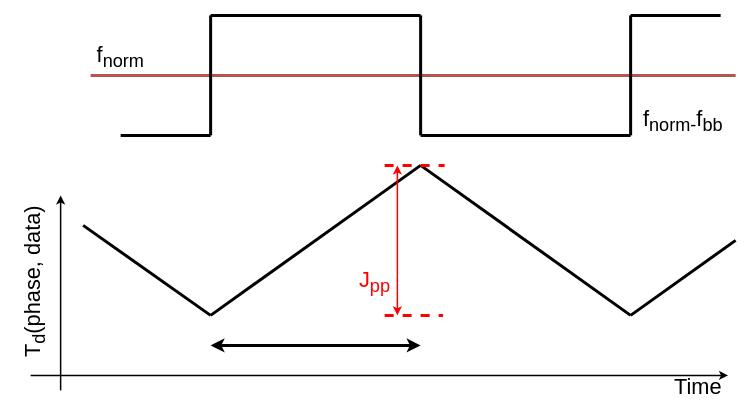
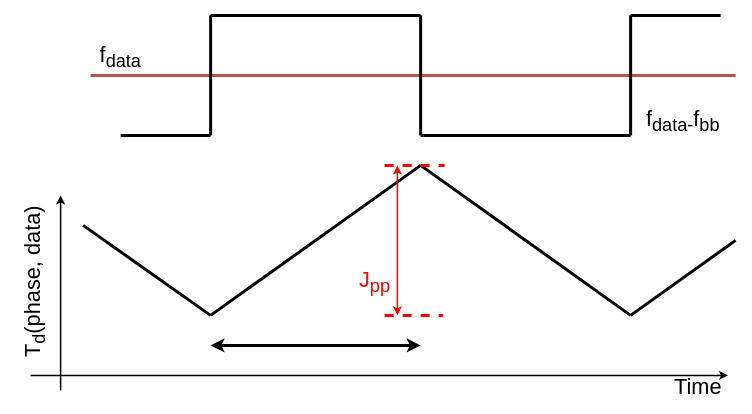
  <mxCell id="0" />
  <mxCell id="1" parent="0" />
  <mxCell id="2" value="" style="endArrow=none;html=1;rounded=0;strokeWidth=4;" edge="1" parent="1"><mxGeometry width="50" height="50" relative="1" as="geometry"><mxPoint x="280" y="20" as="sourcePoint" /><mxPoint x="560" y="20" as="targetPoint" /></mxGeometry></mxCell>
  <mxCell id="3" value="" style="endArrow=none;html=1;rounded=0;strokeWidth=4;" edge="1" parent="1"><mxGeometry width="50" height="50" relative="1" as="geometry"><mxPoint x="560" y="180" as="sourcePoint" /><mxPoint x="840" y="180" as="targetPoint" /></mxGeometry></mxCell>
  <mxCell id="4" value="" style="endArrow=none;html=1;rounded=0;strokeWidth=4;" edge="1" parent="1"><mxGeometry width="50" height="50" relative="1" as="geometry"><mxPoint x="840" y="20" as="sourcePoint" /><mxPoint x="960" y="20" as="targetPoint" /></mxGeometry></mxCell>
  <mxCell id="5" value="" style="endArrow=none;html=1;rounded=0;strokeWidth=4;" edge="1" parent="1"><mxGeometry width="50" height="50" relative="1" as="geometry"><mxPoint x="160" y="180" as="sourcePoint" /><mxPoint x="280" y="180" as="targetPoint" /></mxGeometry></mxCell>
  <mxCell id="6" value="" style="endArrow=none;html=1;rounded=0;strokeWidth=4;fillColor=#f8cecc;strokeColor=#b85450;" edge="1" parent="1"><mxGeometry width="50" height="50" relative="1" as="geometry"><mxPoint x="120" y="100" as="sourcePoint" /><mxPoint x="980" y="100" as="targetPoint" /></mxGeometry></mxCell>
  <mxCell id="7" value="" style="endArrow=none;html=1;rounded=0;strokeWidth=4;" edge="1" parent="1"><mxGeometry width="50" height="50" relative="1" as="geometry"><mxPoint x="280" y="180" as="sourcePoint" /><mxPoint x="280" y="20" as="targetPoint" /></mxGeometry></mxCell>
  <mxCell id="8" value="" style="endArrow=none;html=1;rounded=0;strokeWidth=4;" edge="1" parent="1"><mxGeometry width="50" height="50" relative="1" as="geometry"><mxPoint x="560" y="180" as="sourcePoint" /><mxPoint x="560" y="20" as="targetPoint" /></mxGeometry></mxCell>
  <mxCell id="9" value="" style="endArrow=none;html=1;rounded=0;strokeWidth=4;" edge="1" parent="1"><mxGeometry width="50" height="50" relative="1" as="geometry"><mxPoint x="840" y="180" as="sourcePoint" /><mxPoint x="840" y="20" as="targetPoint" /></mxGeometry></mxCell>
- <mxCell id="10" value="&lt;font style=&quot;font-size: 29px&quot;&gt;f&lt;sub&gt;norm&lt;/sub&gt;&lt;/font&gt;" style="text;html=1;strokeColor=none;fillColor=none;align=center;verticalAlign=middle;whiteSpace=wrap;rounded=0;strokeWidth=4;" vertex="1" parent="1"><mxGeometry x="130" y="60" width="60" height="30" as="geometry" /></mxCell>
- <mxCell id="11" value="&lt;font style=&quot;font-size: 29px&quot;&gt;f&lt;sub&gt;norm-&lt;/sub&gt;f&lt;sub&gt;bb&lt;/sub&gt;&lt;/font&gt;" style="text;html=1;strokeColor=none;fillColor=none;align=center;verticalAlign=middle;whiteSpace=wrap;rounded=0;strokeWidth=4;" vertex="1" parent="1"><mxGeometry x="840" y="140" width="140" height="40" as="geometry" /></mxCell>
+ <mxCell id="10" value="&lt;font style=&quot;font-size: 29px&quot;&gt;f&lt;sub&gt;data&lt;/sub&gt;&lt;/font&gt;" style="text;html=1;strokeColor=none;fillColor=none;align=center;verticalAlign=middle;whiteSpace=wrap;rounded=0;strokeWidth=4;" vertex="1" parent="1"><mxGeometry x="130" y="60" width="60" height="30" as="geometry" /></mxCell>
+ <mxCell id="11" value="&lt;font style=&quot;font-size: 29px&quot;&gt;f&lt;sub&gt;data-&lt;/sub&gt;f&lt;sub&gt;bb&lt;/sub&gt;&lt;/font&gt;" style="text;html=1;strokeColor=none;fillColor=none;align=center;verticalAlign=middle;whiteSpace=wrap;rounded=0;strokeWidth=4;" vertex="1" parent="1"><mxGeometry x="840" y="140" width="140" height="40" as="geometry" /></mxCell>
  <mxCell id="12" value="" style="endArrow=none;html=1;rounded=0;fontSize=29;strokeWidth=4;" edge="1" parent="1"><mxGeometry width="50" height="50" relative="1" as="geometry"><mxPoint x="280" y="420" as="sourcePoint" /><mxPoint x="560" y="220" as="targetPoint" /></mxGeometry></mxCell>
  <mxCell id="13" value="" style="endArrow=none;html=1;rounded=0;fontSize=29;strokeWidth=4;" edge="1" parent="1"><mxGeometry width="50" height="50" relative="1" as="geometry"><mxPoint x="840" y="420" as="sourcePoint" /><mxPoint x="560" y="220" as="targetPoint" /></mxGeometry></mxCell>
  <mxCell id="14" value="" style="endArrow=none;html=1;rounded=0;fontSize=29;strokeWidth=4;" edge="1" parent="1"><mxGeometry width="50" height="50" relative="1" as="geometry"><mxPoint x="840" y="420" as="sourcePoint" /><mxPoint x="980" y="320" as="targetPoint" /></mxGeometry></mxCell>
  <mxCell id="15" value="" style="endArrow=none;html=1;rounded=0;fontSize=29;strokeWidth=4;" edge="1" parent="1"><mxGeometry width="50" height="50" relative="1" as="geometry"><mxPoint x="280" y="420" as="sourcePoint" /><mxPoint x="110" y="300" as="targetPoint" /></mxGeometry></mxCell>
  <mxCell id="16" value="" style="endArrow=classic;startArrow=classic;html=1;rounded=0;fontSize=29;strokeWidth=4;" edge="1" parent="1"><mxGeometry width="50" height="50" relative="1" as="geometry"><mxPoint x="280" y="460" as="sourcePoint" /><mxPoint x="560" y="460" as="targetPoint" /></mxGeometry></mxCell>
  <mxCell id="17" value="" style="endArrow=none;html=1;rounded=0;fontSize=29;strokeWidth=4;strokeColor=#FF0000;dashed=1;" edge="1" parent="1"><mxGeometry width="50" height="50" relative="1" as="geometry"><mxPoint x="512" y="220" as="sourcePoint" /><mxPoint x="592" y="220" as="targetPoint" /></mxGeometry></mxCell>
  <mxCell id="18" value="" style="endArrow=none;html=1;rounded=0;fontSize=29;strokeWidth=4;strokeColor=#FF0000;dashed=1;" edge="1" parent="1"><mxGeometry width="50" height="50" relative="1" as="geometry"><mxPoint x="512" y="420" as="sourcePoint" /><mxPoint x="590" y="420" as="targetPoint" /></mxGeometry></mxCell>
  <mxCell id="19" value="" style="endArrow=classic;html=1;rounded=0;fontSize=29;endFill=1;startArrow=classic;startFill=1;strokeWidth=2;strokeColor=#FF0000;" edge="1" parent="1"><mxGeometry width="50" height="50" relative="1" as="geometry"><mxPoint x="529" y="420" as="sourcePoint" /><mxPoint x="529" y="220" as="targetPoint" /></mxGeometry></mxCell>
  <mxCell id="20" value="&lt;font style=&quot;font-size: 29px&quot; color=&quot;#FF0000&quot;&gt;J&lt;sub&gt;pp&lt;/sub&gt;&lt;/font&gt;" style="text;html=1;strokeColor=none;fillColor=none;align=center;verticalAlign=middle;whiteSpace=wrap;rounded=0;strokeWidth=4;" vertex="1" parent="1"><mxGeometry x="469" y="360" width="60" height="30" as="geometry" /></mxCell>
  <mxCell id="21" value="" style="endArrow=classic;html=1;rounded=0;fontSize=29;endFill=1;startArrow=none;startFill=0;strokeWidth=2;strokeColor=#000000;" edge="1" parent="1"><mxGeometry width="50" height="50" relative="1" as="geometry"><mxPoint x="80" y="520" as="sourcePoint" /><mxPoint x="80" y="260" as="targetPoint" /></mxGeometry></mxCell>
  <mxCell id="22" value="" style="endArrow=classic;html=1;rounded=0;fontSize=29;endFill=1;startArrow=none;startFill=0;strokeWidth=2;strokeColor=#000000;" edge="1" parent="1"><mxGeometry width="50" height="50" relative="1" as="geometry"><mxPoint x="40" y="500" as="sourcePoint" /><mxPoint x="970" y="500" as="targetPoint" /></mxGeometry></mxCell>
  <mxCell id="23" value="&lt;font style=&quot;font-size: 29px&quot;&gt;Time&lt;/font&gt;" style="text;html=1;strokeColor=none;fillColor=none;align=center;verticalAlign=middle;whiteSpace=wrap;rounded=0;strokeWidth=4;" vertex="1" parent="1"><mxGeometry x="900" y="500" width="60" height="30" as="geometry" /></mxCell>
  <mxCell id="24" value="&lt;font style=&quot;font-size: 29px&quot;&gt;T&lt;sub&gt;d&lt;/sub&gt;(phase, data)&lt;br&gt;&lt;/font&gt;" style="text;html=1;strokeColor=none;fillColor=none;align=center;verticalAlign=middle;whiteSpace=wrap;rounded=0;strokeWidth=4;horizontal=0;" vertex="1" parent="1"><mxGeometry x="20" y="270" width="50" height="210" as="geometry" /></mxCell>
